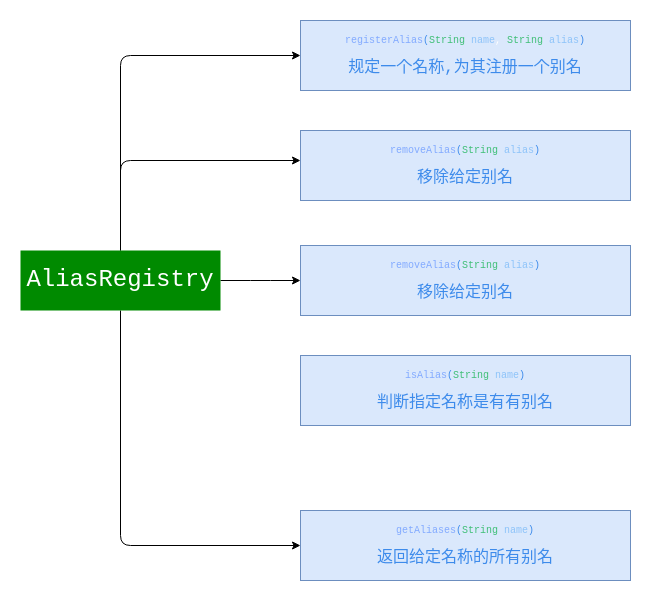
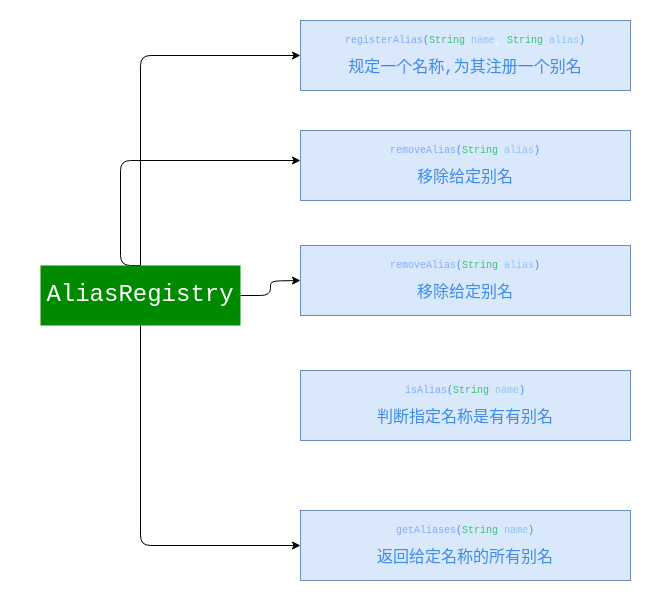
  <mxCell id="0" />
  <mxCell id="1" parent="0" />
  <mxCell id="2" value="" style="edgeStyle=orthogonalEdgeStyle;rounded=1;orthogonalLoop=1;jettySize=auto;html=1;fontFamily=Courier New;fontSize=24;fontColor=#FFFFFF;" edge="1" parent="1" source="6"><mxGeometry relative="1" as="geometry"><mxPoint x="300" y="280" as="targetPoint" /></mxGeometry></mxCell>
  <mxCell id="3" style="edgeStyle=orthogonalEdgeStyle;rounded=1;orthogonalLoop=1;jettySize=auto;html=1;exitX=0.5;exitY=0;exitDx=0;exitDy=0;entryX=0;entryY=0.5;entryDx=0;entryDy=0;fontFamily=Courier New;fontSize=24;fontColor=#FFFFFF;" edge="1" parent="1" source="6" target="7"><mxGeometry relative="1" as="geometry" /></mxCell>
  <mxCell id="4" style="edgeStyle=orthogonalEdgeStyle;rounded=1;orthogonalLoop=1;jettySize=auto;html=1;exitX=0.5;exitY=0;exitDx=0;exitDy=0;entryX=0;entryY=0.5;entryDx=0;entryDy=0;fontFamily=Courier New;fontSize=24;fontColor=#FFFFFF;" edge="1" parent="1" source="6"><mxGeometry relative="1" as="geometry"><mxPoint x="300" y="160" as="targetPoint" /><Array as="points"><mxPoint x="120" y="160" /></Array></mxGeometry></mxCell>
  <mxCell id="5" style="edgeStyle=orthogonalEdgeStyle;rounded=1;orthogonalLoop=1;jettySize=auto;html=1;exitX=0.5;exitY=1;exitDx=0;exitDy=0;entryX=0;entryY=0.5;entryDx=0;entryDy=0;fontFamily=Courier New;fontSize=10;fontColor=#FFFFFF;" edge="1" parent="1" source="6" target="11"><mxGeometry relative="1" as="geometry" /></mxCell>
- <mxCell id="6" value="&lt;pre&gt;&lt;span style=&quot;background-color: rgb(0 , 138 , 0)&quot;&gt;&lt;font face=&quot;Courier New&quot; style=&quot;font-size: 24px&quot;&gt;AliasRegistry&lt;/font&gt;&lt;/span&gt;&lt;/pre&gt;" style="rounded=0;whiteSpace=wrap;html=1;fillColor=#008a00;strokeColor=none;fontColor=#ffffff;" vertex="1" parent="1"><mxGeometry x="20" y="250" width="200" height="60" as="geometry" /></mxCell>
+ <mxCell id="6" value="&lt;pre&gt;&lt;span style=&quot;background-color: rgb(0 , 138 , 0)&quot;&gt;&lt;font face=&quot;Courier New&quot; style=&quot;font-size: 24px&quot;&gt;AliasRegistry&lt;/font&gt;&lt;/span&gt;&lt;/pre&gt;" style="rounded=0;whiteSpace=wrap;html=1;fillColor=#008a00;strokeColor=none;fontColor=#ffffff;" vertex="1" parent="1"><mxGeometry x="40" y="265" width="200" height="60" as="geometry" /></mxCell>
  <mxCell id="7" value="&lt;pre&gt;&lt;pre style=&quot;color: rgb(236 , 236 , 238)&quot;&gt;&lt;span style=&quot;background-color: rgb(218 , 232 , 252)&quot;&gt;&lt;font face=&quot;Courier New&quot; style=&quot;font-size: 10px&quot;&gt;&lt;span style=&quot;color: rgb(130 , 170 , 255)&quot;&gt;registerAlias&lt;/span&gt;&lt;span style=&quot;color: rgb(61 , 139 , 235)&quot;&gt;(&lt;/span&gt;&lt;span style=&quot;color: rgb(64 , 191 , 119)&quot;&gt;String &lt;/span&gt;&lt;span style=&quot;color: rgb(141 , 195 , 249)&quot;&gt;name&lt;/span&gt;&lt;span style=&quot;color: rgb(255 , 255 , 255)&quot;&gt;, &lt;/span&gt;&lt;span style=&quot;color: rgb(64 , 191 , 119)&quot;&gt;String &lt;/span&gt;&lt;span style=&quot;color: rgb(141 , 195 , 249)&quot;&gt;alias&lt;/span&gt;&lt;span style=&quot;color: rgb(61 , 139 , 235)&quot;&gt;)&lt;/span&gt;&lt;/font&gt;&lt;/span&gt;&lt;/pre&gt;&lt;pre&gt;&lt;font color=&quot;#3d8beb&quot; face=&quot;Courier New&quot; size=&quot;3&quot;&gt;&lt;span style=&quot;background-color: rgb(218 , 232 , 252)&quot;&gt;规定一个名称,为其注册一个别名&lt;/span&gt;&lt;/font&gt;&lt;/pre&gt;&lt;/pre&gt;" style="rounded=0;whiteSpace=wrap;html=1;fillColor=#dae8fc;strokeColor=#6c8ebf;" vertex="1" parent="1"><mxGeometry x="300" y="20" width="330" height="70" as="geometry" /></mxCell>
  <mxCell id="8" value="&lt;pre&gt;&lt;pre style=&quot;color: rgb(236 , 236 , 238)&quot;&gt;&lt;span style=&quot;background-color: rgb(218 , 232 , 252)&quot;&gt;&lt;font face=&quot;Courier New&quot; style=&quot;font-size: 10px&quot;&gt;&lt;span style=&quot;color: rgb(130 , 170 , 255)&quot;&gt;removeAlias&lt;/span&gt;&lt;span style=&quot;color: rgb(61 , 139 , 235)&quot;&gt;(&lt;/span&gt;&lt;span style=&quot;color: rgb(64 , 191 , 119)&quot;&gt;String &lt;/span&gt;&lt;span style=&quot;color: rgb(141 , 195 , 249)&quot;&gt;alias&lt;/span&gt;&lt;span style=&quot;color: rgb(61 , 139 , 235)&quot;&gt;)&lt;/span&gt;&lt;/font&gt;&lt;/span&gt;&lt;/pre&gt;&lt;pre&gt;&lt;font color=&quot;#3d8beb&quot; face=&quot;Courier New&quot; size=&quot;3&quot;&gt;&lt;span style=&quot;background-color: rgb(218 , 232 , 252)&quot;&gt;移除给定别名&lt;/span&gt;&lt;/font&gt;&lt;/pre&gt;&lt;/pre&gt;" style="rounded=0;whiteSpace=wrap;html=1;fillColor=#dae8fc;strokeColor=#6c8ebf;" vertex="1" parent="1"><mxGeometry x="300" y="130" width="330" height="70" as="geometry" /></mxCell>
  <mxCell id="9" value="&lt;pre&gt;&lt;pre style=&quot;color: rgb(236 , 236 , 238)&quot;&gt;&lt;span style=&quot;background-color: rgb(218 , 232 , 252)&quot;&gt;&lt;font face=&quot;Courier New&quot; style=&quot;font-size: 10px&quot;&gt;&lt;span style=&quot;color: rgb(130 , 170 , 255)&quot;&gt;removeAlias&lt;/span&gt;&lt;span style=&quot;color: rgb(61 , 139 , 235)&quot;&gt;(&lt;/span&gt;&lt;span style=&quot;color: rgb(64 , 191 , 119)&quot;&gt;String &lt;/span&gt;&lt;span style=&quot;color: rgb(141 , 195 , 249)&quot;&gt;alias&lt;/span&gt;&lt;span style=&quot;color: rgb(61 , 139 , 235)&quot;&gt;)&lt;/span&gt;&lt;/font&gt;&lt;/span&gt;&lt;/pre&gt;&lt;pre&gt;&lt;font color=&quot;#3d8beb&quot; face=&quot;Courier New&quot; size=&quot;3&quot;&gt;&lt;span style=&quot;background-color: rgb(218 , 232 , 252)&quot;&gt;移除给定别名&lt;/span&gt;&lt;/font&gt;&lt;/pre&gt;&lt;/pre&gt;" style="rounded=0;whiteSpace=wrap;html=1;fillColor=#dae8fc;strokeColor=#6c8ebf;" vertex="1" parent="1"><mxGeometry x="300" y="245" width="330" height="70" as="geometry" /></mxCell>
- <mxCell id="10" value="&lt;pre&gt;&lt;pre style=&quot;color: rgb(236 , 236 , 238)&quot;&gt;&lt;span style=&quot;background-color: rgb(218 , 232 , 252)&quot;&gt;&lt;font face=&quot;Courier New&quot; style=&quot;font-size: 10px&quot;&gt;&lt;span style=&quot;color: rgb(130 , 170 , 255)&quot;&gt;isAlias&lt;/span&gt;&lt;span style=&quot;color: rgb(61 , 139 , 235)&quot;&gt;(&lt;/span&gt;&lt;span style=&quot;color: rgb(64 , 191 , 119)&quot;&gt;String &lt;/span&gt;&lt;span style=&quot;color: rgb(141 , 195 , 249)&quot;&gt;name&lt;/span&gt;&lt;span style=&quot;color: rgb(61 , 139 , 235)&quot;&gt;)&lt;/span&gt;&lt;/font&gt;&lt;/span&gt;&lt;/pre&gt;&lt;pre&gt;&lt;font color=&quot;#3d8beb&quot; face=&quot;Courier New&quot; size=&quot;3&quot;&gt;&lt;span style=&quot;background-color: rgb(218 , 232 , 252)&quot;&gt;判断指定名称是有有别名&lt;/span&gt;&lt;/font&gt;&lt;/pre&gt;&lt;/pre&gt;" style="rounded=0;whiteSpace=wrap;html=1;fillColor=#dae8fc;strokeColor=#6c8ebf;" vertex="1" parent="1"><mxGeometry x="300" y="355" width="330" height="70" as="geometry" /></mxCell>
+ <mxCell id="10" value="&lt;pre&gt;&lt;pre style=&quot;color: rgb(236 , 236 , 238)&quot;&gt;&lt;span style=&quot;background-color: rgb(218 , 232 , 252)&quot;&gt;&lt;font face=&quot;Courier New&quot; style=&quot;font-size: 10px&quot;&gt;&lt;span style=&quot;color: rgb(130 , 170 , 255)&quot;&gt;isAlias&lt;/span&gt;&lt;span style=&quot;color: rgb(61 , 139 , 235)&quot;&gt;(&lt;/span&gt;&lt;span style=&quot;color: rgb(64 , 191 , 119)&quot;&gt;String &lt;/span&gt;&lt;span style=&quot;color: rgb(141 , 195 , 249)&quot;&gt;name&lt;/span&gt;&lt;span style=&quot;color: rgb(61 , 139 , 235)&quot;&gt;)&lt;/span&gt;&lt;/font&gt;&lt;/span&gt;&lt;/pre&gt;&lt;pre&gt;&lt;font color=&quot;#3d8beb&quot; face=&quot;Courier New&quot; size=&quot;3&quot;&gt;&lt;span style=&quot;background-color: rgb(218 , 232 , 252)&quot;&gt;判断指定名称是有有别名&lt;/span&gt;&lt;/font&gt;&lt;/pre&gt;&lt;/pre&gt;" style="rounded=0;whiteSpace=wrap;html=1;fillColor=#dae8fc;strokeColor=#6c8ebf;" vertex="1" parent="1"><mxGeometry x="300" y="370" width="330" height="70" as="geometry" /></mxCell>
  <mxCell id="11" value="&lt;pre&gt;&lt;pre style=&quot;color: rgb(236 , 236 , 238)&quot;&gt;&lt;span style=&quot;background-color: rgb(218 , 232 , 252)&quot;&gt;&lt;font face=&quot;Courier New&quot; style=&quot;font-size: 10px&quot;&gt;&lt;span style=&quot;color: rgb(130 , 170 , 255)&quot;&gt;getAliases&lt;/span&gt;&lt;span style=&quot;color: rgb(61 , 139 , 235)&quot;&gt;(&lt;/span&gt;&lt;span style=&quot;color: rgb(64 , 191 , 119)&quot;&gt;String &lt;/span&gt;&lt;span style=&quot;color: rgb(141 , 195 , 249)&quot;&gt;name&lt;/span&gt;&lt;span style=&quot;color: rgb(61 , 139 , 235)&quot;&gt;)&lt;/span&gt;&lt;/font&gt;&lt;/span&gt;&lt;/pre&gt;&lt;pre&gt;&lt;font color=&quot;#3d8beb&quot; face=&quot;Courier New&quot; size=&quot;3&quot;&gt;&lt;span style=&quot;background-color: rgb(218 , 232 , 252)&quot;&gt;返回给定名称的所有别名&lt;/span&gt;&lt;/font&gt;&lt;/pre&gt;&lt;/pre&gt;" style="rounded=0;whiteSpace=wrap;html=1;fillColor=#dae8fc;strokeColor=#6c8ebf;" vertex="1" parent="1"><mxGeometry x="300" y="510" width="330" height="70" as="geometry" /></mxCell>
